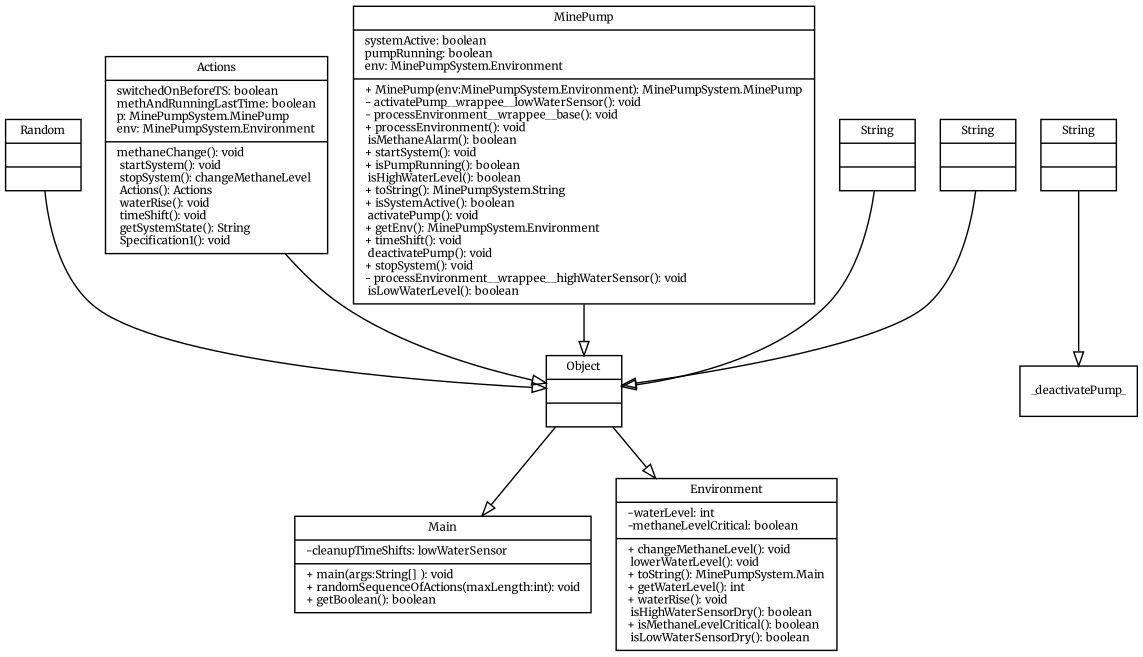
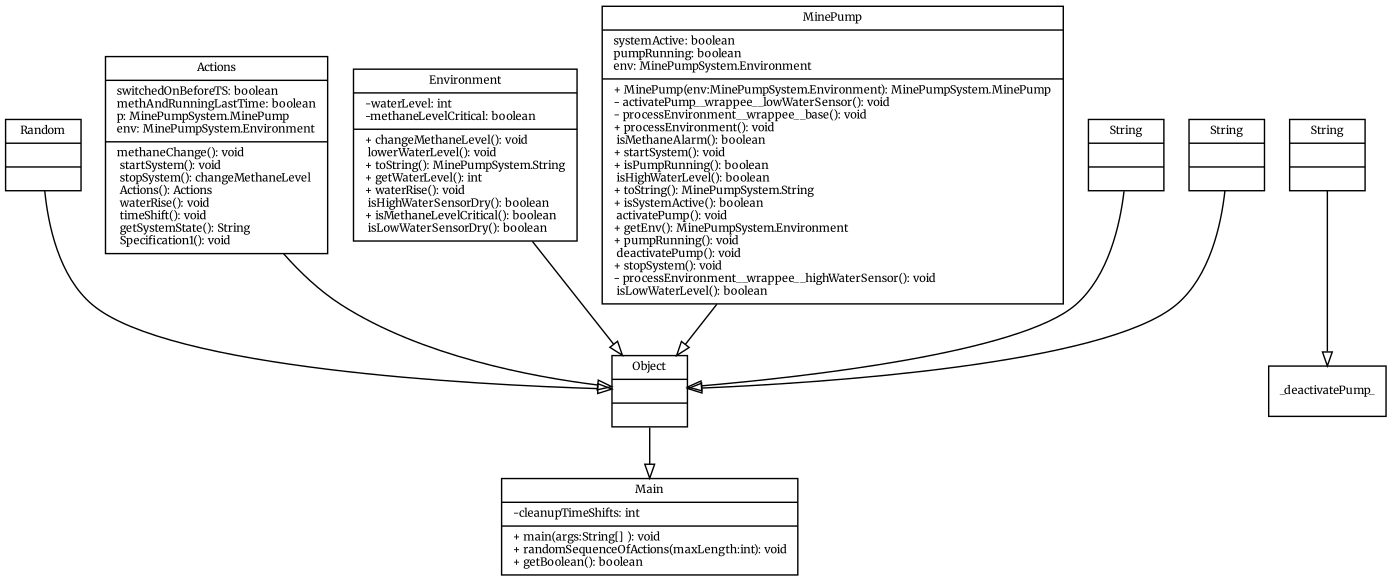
  digraph {
    fontname=Merriweather
    fontsize=8
    node [fontname=Merriweather fontsize=8 shape=record]
    edge [arrowhead=empty arrowtail=none fontname=Merriweather fontsize=8 style=solid]
    n1 [label="{Random||}"]
    n2 [label="{Object||}"]
-   n3 [label="{Main|-cleanupTimeShifts: lowWaterSensor\l|+ main(args:String[] ): void\l+ randomSequenceOfActions(maxLength:int): void\l+ getBoolean(): boolean\l}"]
+   n3 [label="{Main|-cleanupTimeShifts: int\l|+ main(args:String[] ): void\l+ randomSequenceOfActions(maxLength:int): void\l+ getBoolean(): boolean\l}"]
    n4 [label="{Actions|switchedOnBeforeTS: boolean\lmethAndRunningLastTime: boolean\lp: MinePumpSystem.MinePump\lenv: MinePumpSystem.Environment\l| methaneChange(): void\l startSystem(): void\l stopSystem(): changeMethaneLevel\l Actions(): Actions\l waterRise(): void\l timeShift(): void\l getSystemState(): String\l Specification1(): void\l}"]
-   n5 [label="{Environment|-waterLevel: int\l-methaneLevelCritical: boolean\l|+ changeMethaneLevel(): void\l lowerWaterLevel(): void\l+ toString(): MinePumpSystem.Main\l+ getWaterLevel(): int\l+ waterRise(): void\l isHighWaterSensorDry(): boolean\l+ isMethaneLevelCritical(): boolean\l isLowWaterSensorDry(): boolean\l}"]
-   n6 [label="{MinePump|systemActive: boolean\lpumpRunning: boolean\lenv: MinePumpSystem.Environment\l|+ MinePump(env:MinePumpSystem.Environment): MinePumpSystem.MinePump\l- activatePump__wrappee__lowWaterSensor(): void\l- processEnvironment__wrappee__base(): void\l+ processEnvironment(): void\l isMethaneAlarm(): boolean\l+ startSystem(): void\l+ isPumpRunning(): boolean\l isHighWaterLevel(): boolean\l+ toString(): MinePumpSystem.String\l+ isSystemActive(): boolean\l activatePump(): void\l+ getEnv(): MinePumpSystem.Environment\l+ timeShift(): void\l deactivatePump(): void\l+ stopSystem(): void\l- processEnvironment__wrappee__highWaterSensor(): void\l isLowWaterLevel(): boolean\l}"]
+   n5 [label="{Environment|-waterLevel: int\l-methaneLevelCritical: boolean\l|+ changeMethaneLevel(): void\l lowerWaterLevel(): void\l+ toString(): MinePumpSystem.String\l+ getWaterLevel(): int\l+ waterRise(): void\l isHighWaterSensorDry(): boolean\l+ isMethaneLevelCritical(): boolean\l isLowWaterSensorDry(): boolean\l}"]
+   n6 [label="{MinePump|systemActive: boolean\lpumpRunning: boolean\lenv: MinePumpSystem.Environment\l|+ MinePump(env:MinePumpSystem.Environment): MinePumpSystem.MinePump\l- activatePump__wrappee__lowWaterSensor(): void\l- processEnvironment__wrappee__base(): void\l+ processEnvironment(): void\l isMethaneAlarm(): boolean\l+ startSystem(): void\l+ isPumpRunning(): boolean\l isHighWaterLevel(): boolean\l+ toString(): MinePumpSystem.String\l+ isSystemActive(): boolean\l activatePump(): void\l+ getEnv(): MinePumpSystem.Environment\l+ pumpRunning(): void\l deactivatePump(): void\l+ stopSystem(): void\l- processEnvironment__wrappee__highWaterSensor(): void\l isLowWaterLevel(): boolean\l}"]
    n7 [label="{String||}"]
    n8 [label=_deactivatePump_]
    n9 [label="{String||}"]
    n10 [label="{String||}"]
    n1 -> n2
    n2 -> n3
    n4 -> n2
-   n2 -> n5
+   n5 -> n2
    n6 -> n2
    n7 -> n8
    n9 -> n2
    n10 -> n2
  }
